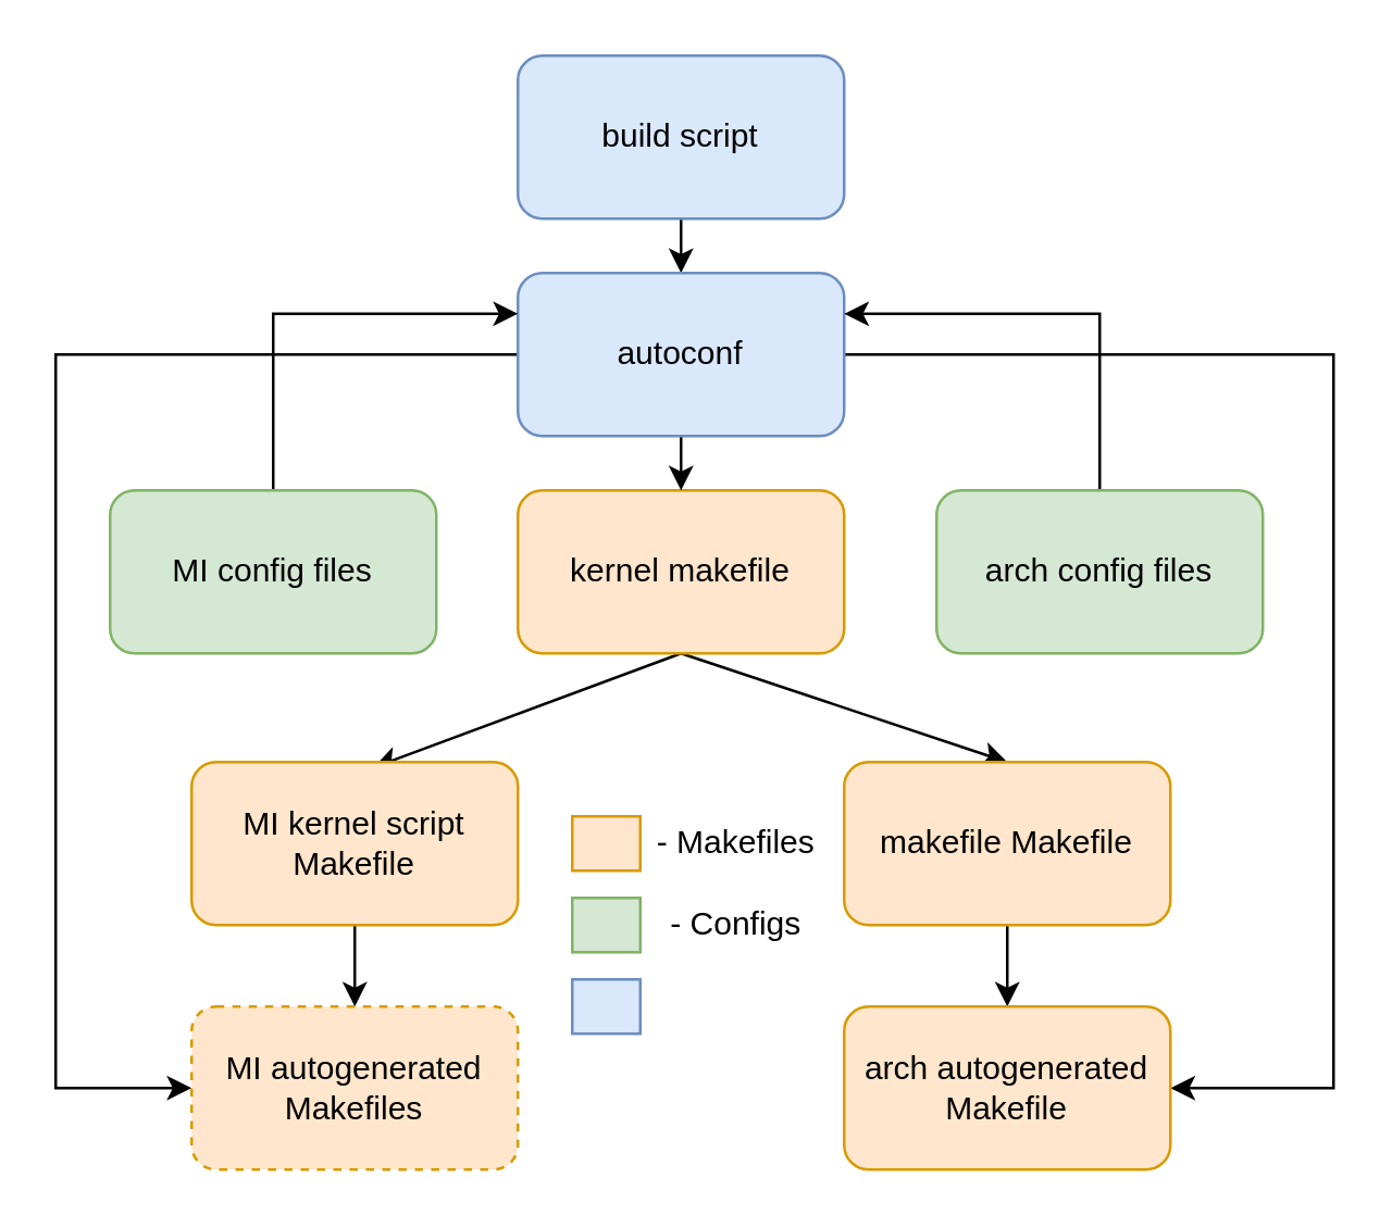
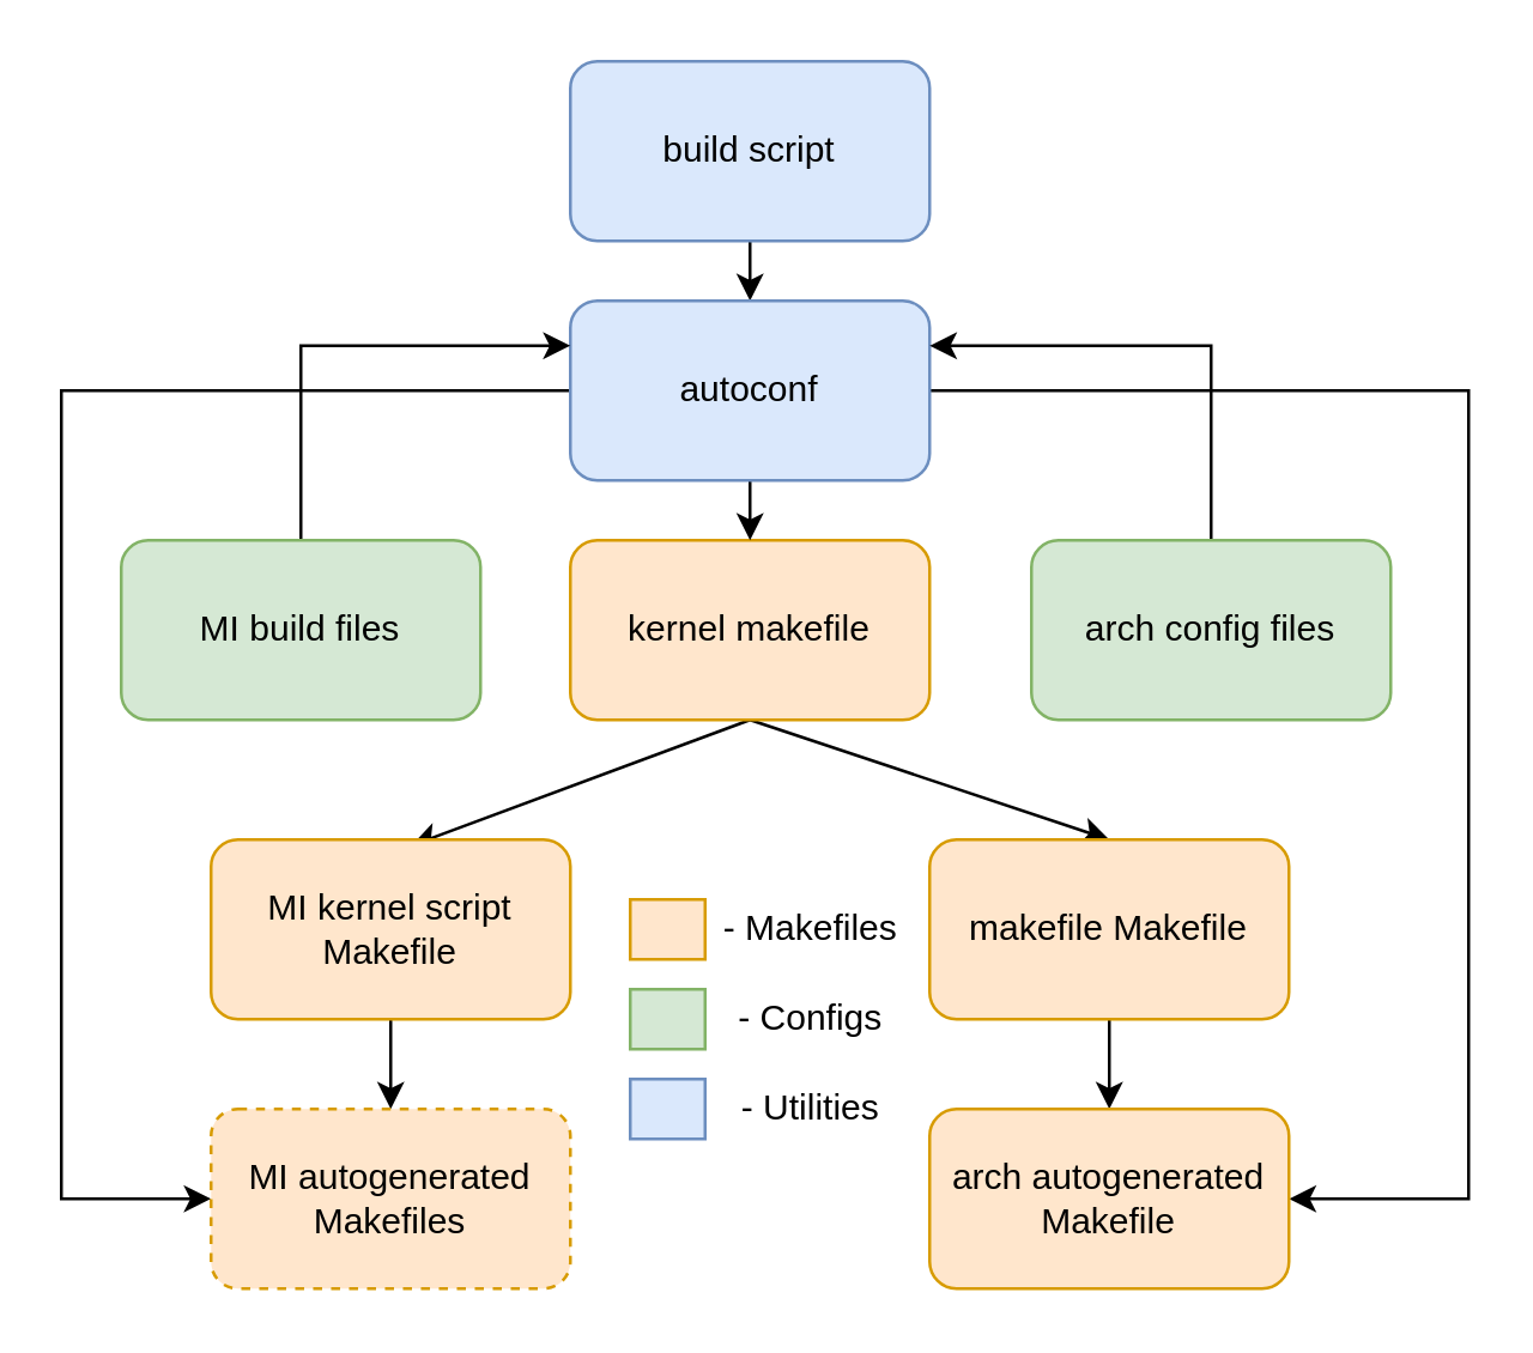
  <mxCell id="0" />
  <mxCell id="1" parent="0" />
  <mxCell id="2" style="rounded=0;orthogonalLoop=1;jettySize=auto;html=1;exitX=0.5;exitY=1;exitDx=0;exitDy=0;entryX=0.558;entryY=0.033;entryDx=0;entryDy=0;entryPerimeter=0;" edge="1" parent="1" source="4" target="14"><mxGeometry relative="1" as="geometry" /></mxCell>
  <mxCell id="3" style="edgeStyle=none;rounded=0;orthogonalLoop=1;jettySize=auto;html=1;exitX=0.5;exitY=1;exitDx=0;exitDy=0;entryX=0.5;entryY=0;entryDx=0;entryDy=0;" edge="1" parent="1" source="4" target="6"><mxGeometry relative="1" as="geometry" /></mxCell>
  <mxCell id="4" value="kernel makefile" style="rounded=1;whiteSpace=wrap;html=1;fillColor=#ffe6cc;strokeColor=#d79b00;" vertex="1" parent="1"><mxGeometry x="190" y="180" width="120" height="60" as="geometry" /></mxCell>
  <mxCell id="5" style="edgeStyle=orthogonalEdgeStyle;rounded=0;orthogonalLoop=1;jettySize=auto;html=1;exitX=0.5;exitY=1;exitDx=0;exitDy=0;entryX=0.5;entryY=0;entryDx=0;entryDy=0;" edge="1" parent="1" source="6" target="16"><mxGeometry relative="1" as="geometry" /></mxCell>
  <mxCell id="6" value="makefile Мakefile" style="rounded=1;whiteSpace=wrap;html=1;fillColor=#ffe6cc;strokeColor=#d79b00;" vertex="1" parent="1"><mxGeometry x="310" y="280" width="120" height="60" as="geometry" /></mxCell>
  <mxCell id="7" style="edgeStyle=orthogonalEdgeStyle;rounded=0;orthogonalLoop=1;jettySize=auto;html=1;exitX=0.5;exitY=1;exitDx=0;exitDy=0;entryX=0.5;entryY=0;entryDx=0;entryDy=0;" edge="1" parent="1" source="8" target="12"><mxGeometry relative="1" as="geometry" /></mxCell>
  <mxCell id="8" value="build script" style="rounded=1;whiteSpace=wrap;html=1;fillColor=#dae8fc;strokeColor=#6c8ebf;" vertex="1" parent="1"><mxGeometry x="190" y="20" width="120" height="60" as="geometry" /></mxCell>
  <mxCell id="9" style="edgeStyle=orthogonalEdgeStyle;rounded=0;orthogonalLoop=1;jettySize=auto;html=1;exitX=0;exitY=0.5;exitDx=0;exitDy=0;entryX=0;entryY=0.5;entryDx=0;entryDy=0;" edge="1" parent="1" source="12" target="15"><mxGeometry relative="1" as="geometry"><Array as="points"><mxPoint x="20" y="130" /><mxPoint x="20" y="400" /></Array></mxGeometry></mxCell>
  <mxCell id="10" style="edgeStyle=orthogonalEdgeStyle;rounded=0;orthogonalLoop=1;jettySize=auto;html=1;exitX=0.5;exitY=1;exitDx=0;exitDy=0;entryX=0.5;entryY=0;entryDx=0;entryDy=0;" edge="1" parent="1" source="12" target="4"><mxGeometry relative="1" as="geometry" /></mxCell>
  <mxCell id="11" style="edgeStyle=orthogonalEdgeStyle;rounded=0;orthogonalLoop=1;jettySize=auto;html=1;exitX=1;exitY=0.5;exitDx=0;exitDy=0;entryX=1;entryY=0.5;entryDx=0;entryDy=0;" edge="1" parent="1" source="12" target="16"><mxGeometry relative="1" as="geometry"><Array as="points"><mxPoint x="490" y="130" /><mxPoint x="490" y="400" /></Array></mxGeometry></mxCell>
  <mxCell id="12" value="autoconf" style="rounded=1;whiteSpace=wrap;html=1;fillColor=#dae8fc;strokeColor=#6c8ebf;" vertex="1" parent="1"><mxGeometry x="190" y="100" width="120" height="60" as="geometry" /></mxCell>
  <mxCell id="13" style="edgeStyle=orthogonalEdgeStyle;rounded=0;orthogonalLoop=1;jettySize=auto;html=1;exitX=0.5;exitY=1;exitDx=0;exitDy=0;entryX=0.5;entryY=0;entryDx=0;entryDy=0;" edge="1" parent="1" source="14" target="15"><mxGeometry relative="1" as="geometry" /></mxCell>
  <mxCell id="14" value="MI kernel script Makefile" style="rounded=1;whiteSpace=wrap;html=1;fillColor=#ffe6cc;strokeColor=#d79b00;" vertex="1" parent="1"><mxGeometry x="70" y="280" width="120" height="60" as="geometry" /></mxCell>
  <mxCell id="15" value="MI autogenerated Makefiles" style="rounded=1;whiteSpace=wrap;html=1;fillColor=#ffe6cc;strokeColor=#d79b00;dashed=1;" vertex="1" parent="1"><mxGeometry x="70" y="370" width="120" height="60" as="geometry" /></mxCell>
  <mxCell id="16" value="arch autogenerated Мakefile" style="rounded=1;whiteSpace=wrap;html=1;fillColor=#ffe6cc;strokeColor=#d79b00;" vertex="1" parent="1"><mxGeometry x="310" y="370" width="120" height="60" as="geometry" /></mxCell>
  <mxCell id="17" style="edgeStyle=orthogonalEdgeStyle;rounded=0;orthogonalLoop=1;jettySize=auto;html=1;exitX=0.5;exitY=0;exitDx=0;exitDy=0;entryX=0;entryY=0.25;entryDx=0;entryDy=0;" edge="1" parent="1" source="18" target="12"><mxGeometry relative="1" as="geometry" /></mxCell>
- <mxCell id="18" value="MI config files" style="rounded=1;whiteSpace=wrap;html=1;fillColor=#d5e8d4;strokeColor=#82b366;" vertex="1" parent="1"><mxGeometry x="40" y="180" width="120" height="60" as="geometry" /></mxCell>
+ <mxCell id="18" value="MI build files" style="rounded=1;whiteSpace=wrap;html=1;fillColor=#d5e8d4;strokeColor=#82b366;" vertex="1" parent="1"><mxGeometry x="40" y="180" width="120" height="60" as="geometry" /></mxCell>
  <mxCell id="19" style="edgeStyle=orthogonalEdgeStyle;rounded=0;orthogonalLoop=1;jettySize=auto;html=1;exitX=0.5;exitY=0;exitDx=0;exitDy=0;entryX=1;entryY=0.25;entryDx=0;entryDy=0;" edge="1" parent="1" source="20" target="12"><mxGeometry relative="1" as="geometry" /></mxCell>
  <mxCell id="20" value="arch config files" style="rounded=1;whiteSpace=wrap;html=1;fillColor=#d5e8d4;strokeColor=#82b366;" vertex="1" parent="1"><mxGeometry x="344" y="180" width="120" height="60" as="geometry" /></mxCell>
  <mxCell id="21" value="" style="rounded=0;whiteSpace=wrap;html=1;fillColor=#ffe6cc;strokeColor=#d79b00;" vertex="1" parent="1"><mxGeometry x="210" y="300" width="25" height="20" as="geometry" /></mxCell>
  <mxCell id="22" value="- Makefiles" style="text;html=1;align=center;verticalAlign=middle;resizable=0;points=[];autosize=1;strokeColor=none;fillColor=none;" vertex="1" parent="1"><mxGeometry x="235" y="300" width="70" height="20" as="geometry" /></mxCell>
  <mxCell id="23" value="" style="rounded=0;whiteSpace=wrap;html=1;fillColor=#d5e8d4;strokeColor=#82b366;" vertex="1" parent="1"><mxGeometry x="210" y="330" width="25" height="20" as="geometry" /></mxCell>
  <mxCell id="24" value="- Configs" style="text;html=1;align=center;verticalAlign=middle;resizable=0;points=[];autosize=1;strokeColor=none;fillColor=none;" vertex="1" parent="1"><mxGeometry x="240" y="330" width="60" height="20" as="geometry" /></mxCell>
  <mxCell id="25" value="" style="rounded=0;whiteSpace=wrap;html=1;fillColor=#dae8fc;strokeColor=#6c8ebf;" vertex="1" parent="1"><mxGeometry x="210" y="360" width="25" height="20" as="geometry" /></mxCell>
+ <mxCell id="26" value="- Utilities" style="text;html=1;align=center;verticalAlign=middle;resizable=0;points=[];autosize=1;strokeColor=none;fillColor=none;" vertex="1" parent="1"><mxGeometry x="240" y="360" width="60" height="20" as="geometry" /></mxCell>
